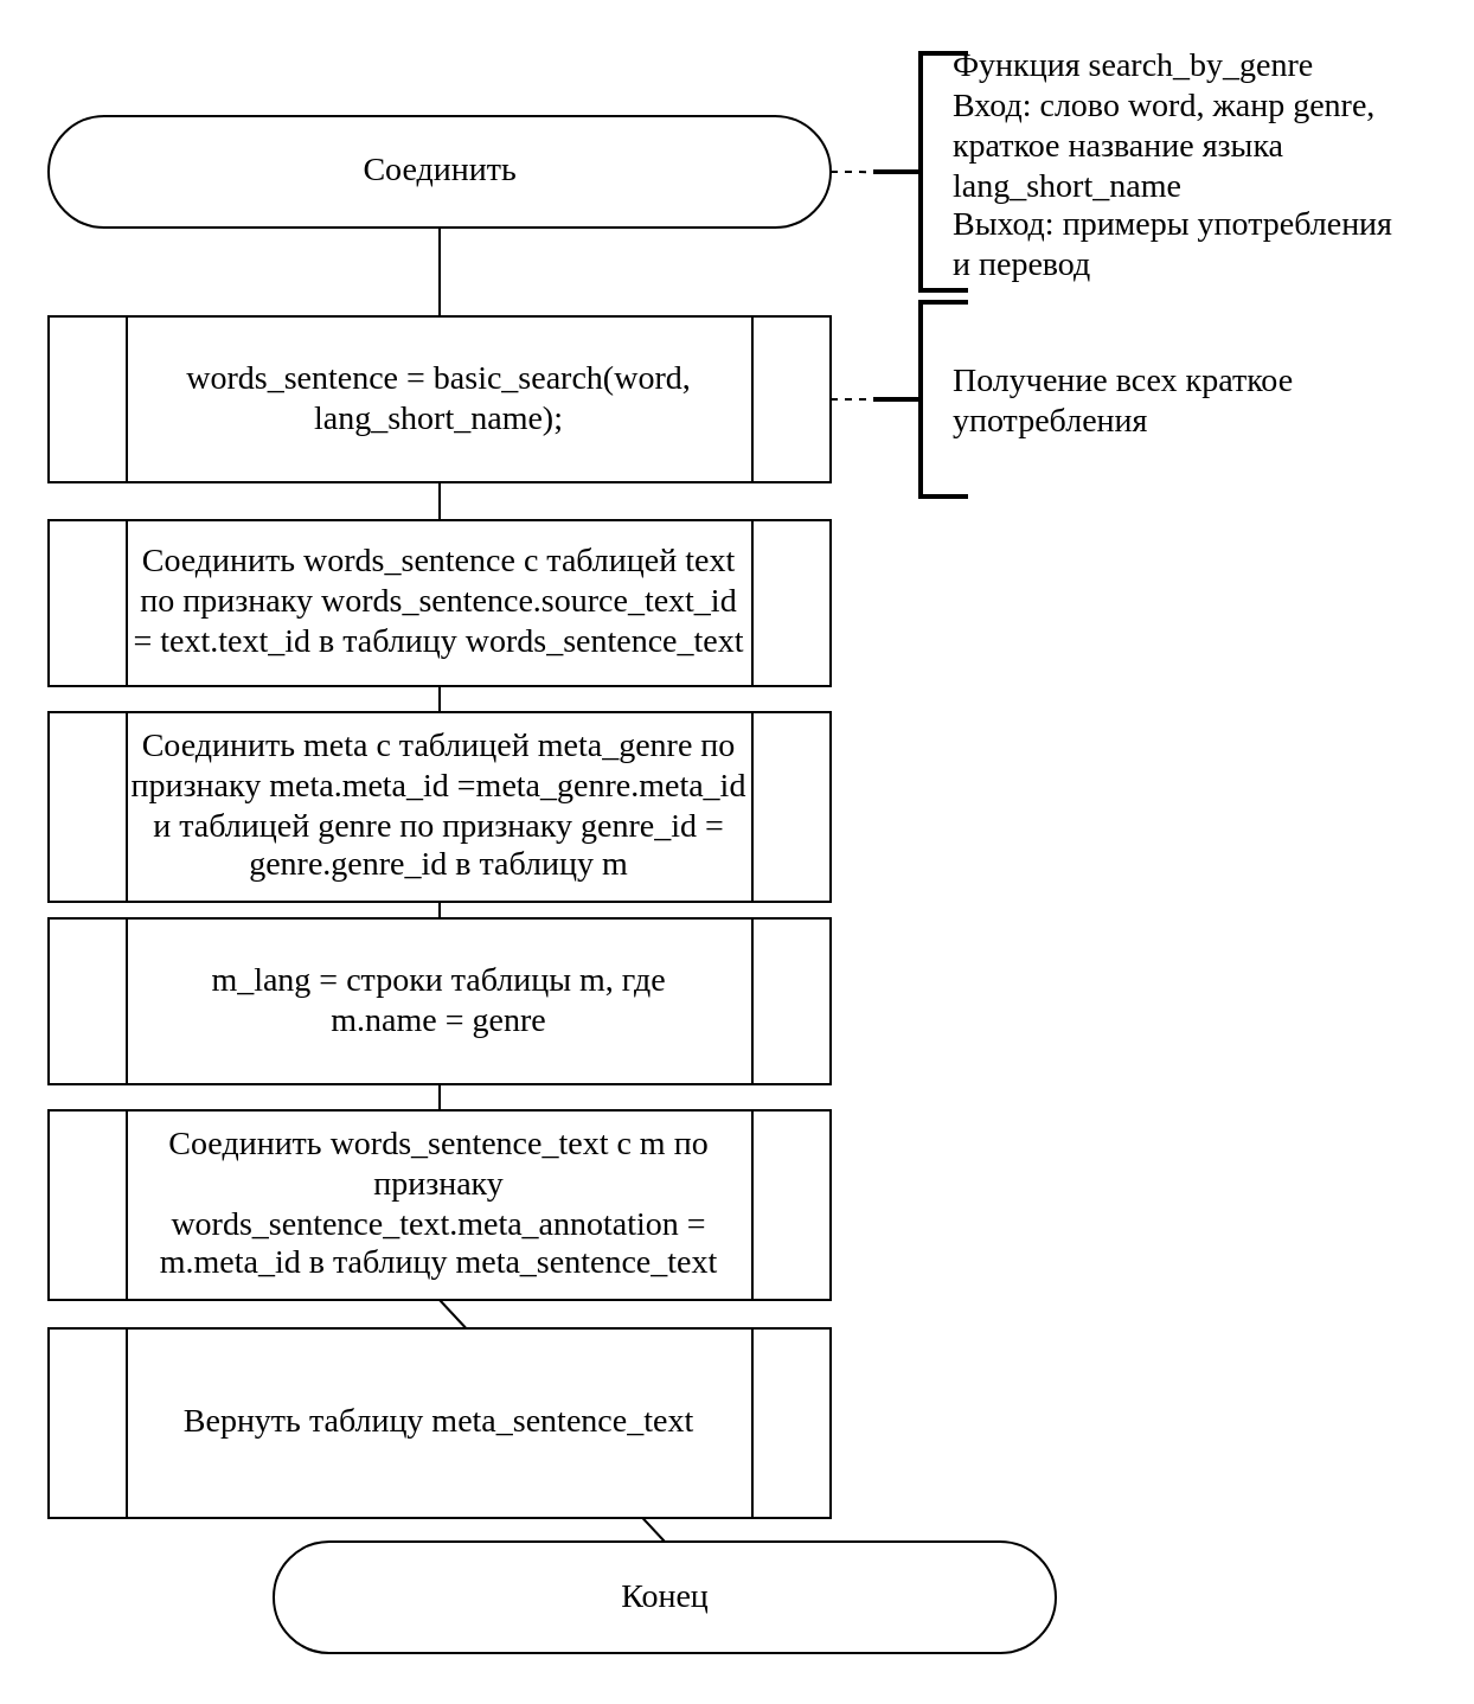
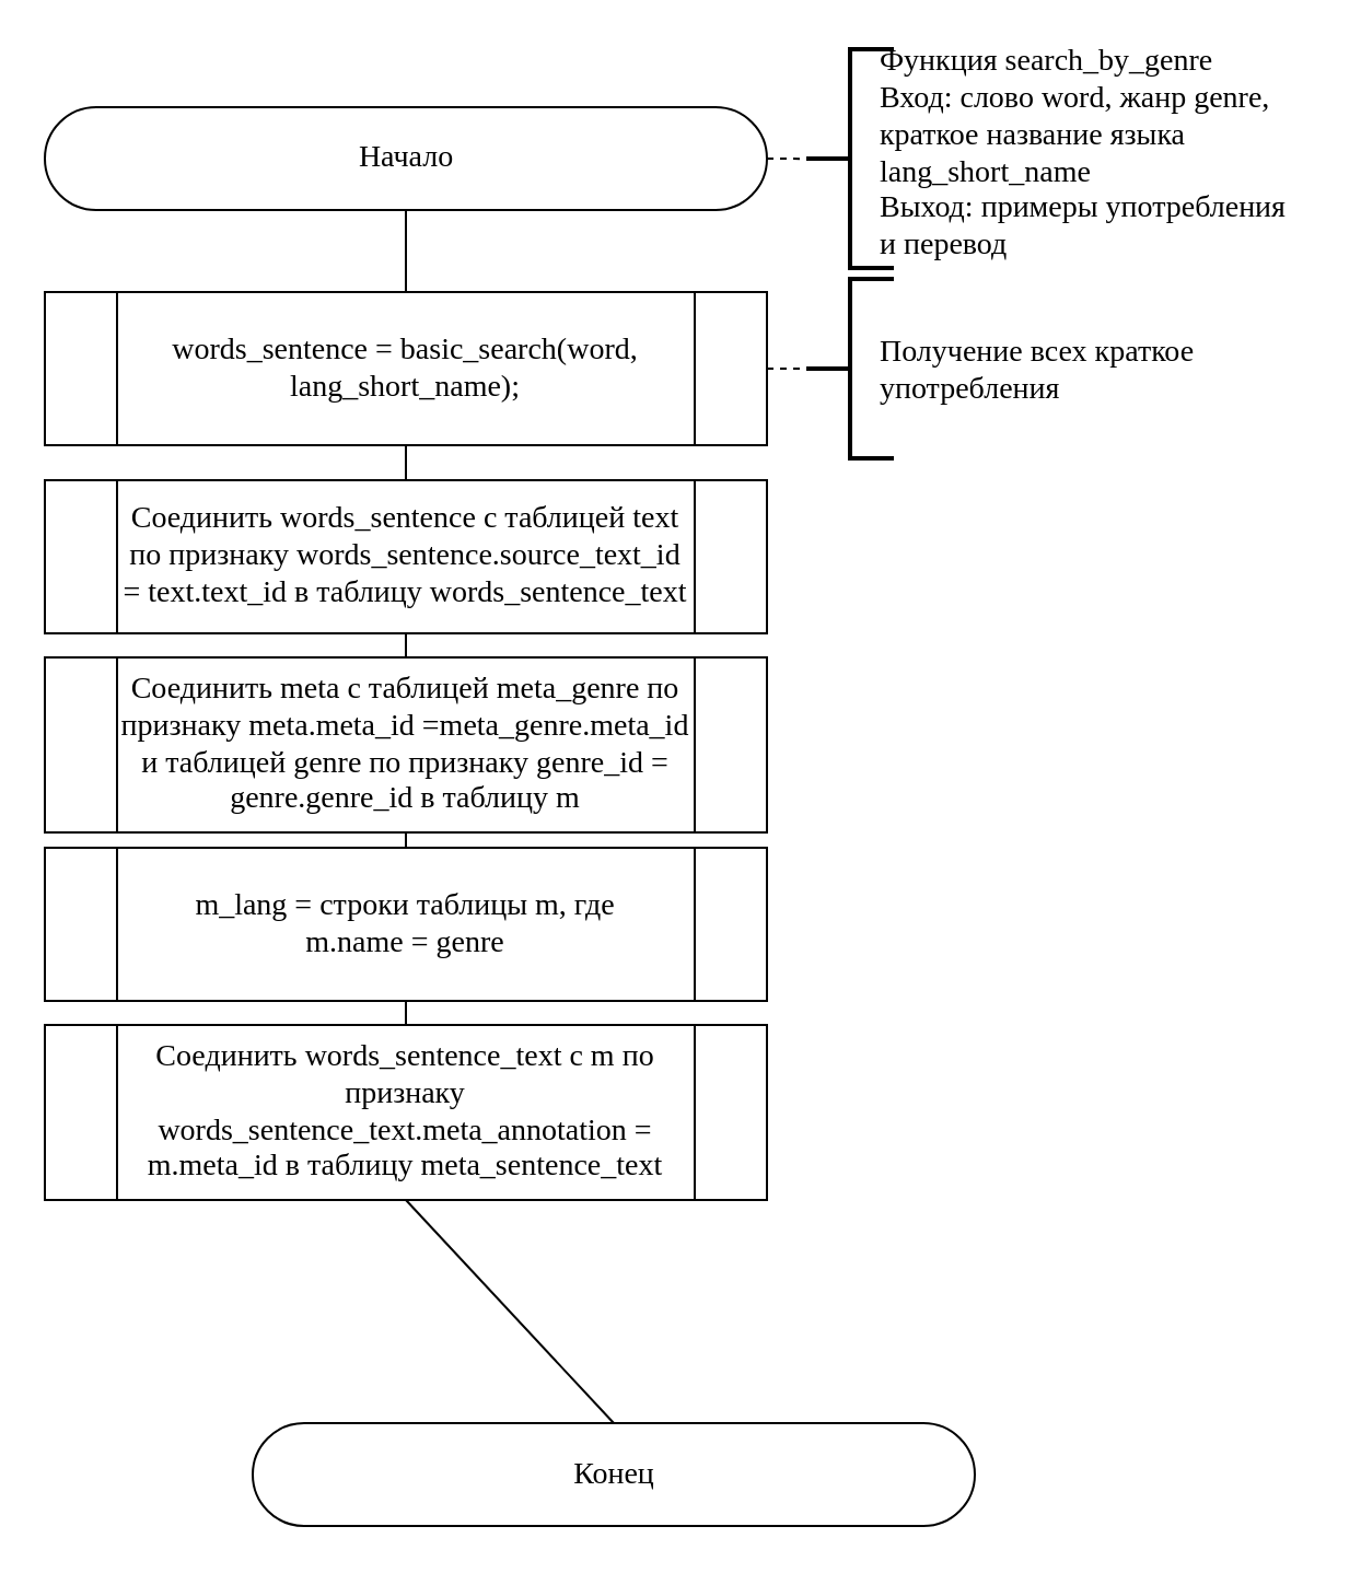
  <mxCell id="0" />
  <mxCell id="1" parent="0" />
- <mxCell id="2" value="&lt;font face=&quot;Times New Roman&quot; style=&quot;font-size: 14px;&quot;&gt;Соединить&lt;/font&gt;" style="html=1;dashed=0;whitespace=wrap;shape=mxgraph.dfd.start" parent="1" vertex="1"><mxGeometry x="20" y="48.5" width="330" height="47" as="geometry" /></mxCell>
+ <mxCell id="2" value="&lt;font face=&quot;Times New Roman&quot; style=&quot;font-size: 14px;&quot;&gt;Начало&lt;/font&gt;" style="html=1;dashed=0;whitespace=wrap;shape=mxgraph.dfd.start" parent="1" vertex="1"><mxGeometry x="20" y="48.5" width="330" height="47" as="geometry" /></mxCell>
  <mxCell id="3" value="" style="strokeWidth=2;html=1;shape=mxgraph.flowchart.annotation_2;align=left;labelPosition=right;pointerEvents=1;fontFamily=Times New Roman;fontSize=14;" parent="1" vertex="1"><mxGeometry x="368" y="22" width="40" height="100" as="geometry" /></mxCell>
  <mxCell id="4" value="" style="endArrow=none;dashed=1;html=1;rounded=0;fontFamily=Times New Roman;fontSize=14;exitX=1;exitY=0.5;exitDx=0;exitDy=0;exitPerimeter=0;entryX=0.034;entryY=0.501;entryDx=0;entryDy=0;entryPerimeter=0;" parent="1" source="2" target="3" edge="1"><mxGeometry width="50" height="50" relative="1" as="geometry"><mxPoint x="359" y="71" as="sourcePoint" /><mxPoint x="448" y="110" as="targetPoint" /></mxGeometry></mxCell>
  <mxCell id="5" value="Функция search_by_genre&lt;br&gt;Вход: слово word, жанр genre, краткое название языка lang_short_name&lt;br&gt;Выход: примеры употребления&amp;nbsp;&lt;br&gt;и перевод" style="text;html=1;strokeColor=none;fillColor=none;align=left;verticalAlign=middle;whiteSpace=wrap;rounded=0;fontSize=14;fontFamily=Times New Roman;" parent="1" vertex="1"><mxGeometry x="400" width="200" height="100" as="geometry" y="20" /></mxCell>
  <mxCell id="6" value="" style="endArrow=none;html=1;rounded=0;fontFamily=Times New Roman;fontSize=14;entryX=0.5;entryY=0.5;entryDx=0;entryDy=23.5;entryPerimeter=0;exitX=0.5;exitY=0;exitDx=0;exitDy=0;" parent="1" source="7" target="2" edge="1"><mxGeometry width="50" height="50" relative="1" as="geometry"><mxPoint x="185" y="126" as="sourcePoint" /><mxPoint x="223" y="156" as="targetPoint" /></mxGeometry></mxCell>
  <mxCell id="7" value="words_sentence = basic_search(word, &lt;br&gt;lang_short_name);" style="shape=process;whiteSpace=wrap;html=1;backgroundOutline=1;fontFamily=Times New Roman;fontSize=14;" parent="1" vertex="1"><mxGeometry x="20" y="133" width="330" height="70" as="geometry" /></mxCell>
  <mxCell id="8" value="Соединить words_sentence с таблицей text по признаку words_sentence.source_text_id = text.text_id в таблицу words_sentence_text" style="shape=process;whiteSpace=wrap;html=1;backgroundOutline=1;fontFamily=Times New Roman;fontSize=14;" parent="1" vertex="1"><mxGeometry x="20" y="219" width="330" height="70" as="geometry" /></mxCell>
  <mxCell id="9" value="" style="endArrow=none;html=1;rounded=0;fontFamily=Times New Roman;fontSize=14;exitX=0.5;exitY=0;exitDx=0;exitDy=0;entryX=0.5;entryY=1;entryDx=0;entryDy=0;" parent="1" source="8" target="7" edge="1"><mxGeometry width="50" height="50" relative="1" as="geometry"><mxPoint x="173" y="233" as="sourcePoint" /><mxPoint x="223" y="183" as="targetPoint" /></mxGeometry></mxCell>
  <mxCell id="10" value="&lt;font face=&quot;Times New Roman&quot;&gt;&lt;span style=&quot;font-size: 14px;&quot;&gt;Конец&lt;/span&gt;&lt;/font&gt;" style="html=1;dashed=0;whitespace=wrap;shape=mxgraph.dfd.start" parent="1" vertex="1"><mxGeometry x="115" y="650" width="330" height="47" as="geometry" /></mxCell>
  <mxCell id="11" value="" style="endArrow=none;html=1;rounded=0;fontFamily=Times New Roman;fontSize=14;exitX=0.5;exitY=0.5;exitDx=0;exitDy=-23.5;exitPerimeter=0;entryX=0.5;entryY=1;entryDx=0;entryDy=0;" parent="1" source="10" target="17" edge="1"><mxGeometry width="50" height="50" relative="1" as="geometry"><mxPoint x="203" y="428" as="sourcePoint" /><mxPoint x="173" y="558" as="targetPoint" /></mxGeometry></mxCell>
  <mxCell id="12" value="" style="strokeWidth=2;html=1;shape=mxgraph.flowchart.annotation_2;align=left;labelPosition=right;pointerEvents=1;fontFamily=Times New Roman;fontSize=14;" parent="1" vertex="1"><mxGeometry x="368" y="127" width="40" height="82" as="geometry" /></mxCell>
  <mxCell id="13" value="" style="endArrow=none;dashed=1;html=1;rounded=0;fontFamily=Times New Roman;fontSize=14;exitX=1;exitY=0.5;exitDx=0;exitDy=0;entryX=0.034;entryY=0.501;entryDx=0;entryDy=0;entryPerimeter=0;" parent="1" source="7" target="12" edge="1"><mxGeometry width="50" height="50" relative="1" as="geometry"><mxPoint x="359" y="168" as="sourcePoint" /><mxPoint x="448" y="207" as="targetPoint" /></mxGeometry></mxCell>
  <mxCell id="14" value="Получение всех краткое употребления" style="text;html=1;strokeColor=none;fillColor=none;align=left;verticalAlign=middle;whiteSpace=wrap;rounded=0;fontSize=14;fontFamily=Times New Roman;" parent="1" vertex="1"><mxGeometry x="400" y="119" width="200" height="100" as="geometry" /></mxCell>
  <mxCell id="15" value="" style="endArrow=none;html=1;rounded=0;entryX=0.5;entryY=1;entryDx=0;entryDy=0;exitX=0.5;exitY=0;exitDx=0;exitDy=0;" parent="1" source="17" target="16" edge="1"><mxGeometry width="50" height="50" relative="1" as="geometry"><mxPoint x="173" y="475" as="sourcePoint" /><mxPoint x="173" y="472" as="targetPoint" /></mxGeometry></mxCell>
  <mxCell id="16" value="m_lang = строки таблицы m, где &lt;br&gt;m.name = genre" style="shape=process;whiteSpace=wrap;html=1;backgroundOutline=1;fontFamily=Times New Roman;fontSize=14;" parent="1" vertex="1"><mxGeometry x="20" y="387" width="330" height="70" as="geometry" /></mxCell>
  <mxCell id="17" value="Соединить words_sentence_text с m по признаку words_sentence_text.meta_annotation = m.meta_id в таблицу meta_sentence_text" style="shape=process;whiteSpace=wrap;html=1;backgroundOutline=1;fontFamily=Times New Roman;fontSize=14;" parent="1" vertex="1"><mxGeometry x="20" y="468" width="330" height="80" as="geometry" /></mxCell>
  <mxCell id="18" value="Соединить meta с таблицей meta_genre по признаку meta.meta_id =meta_genre.meta_id &lt;br&gt;и таблицей genre по признаку genre_id = genre.genre_id в таблицу m" style="shape=process;whiteSpace=wrap;html=1;backgroundOutline=1;fontFamily=Times New Roman;fontSize=14;" parent="1" vertex="1"><mxGeometry x="20" y="300" width="330" height="80" as="geometry" /></mxCell>
  <mxCell id="19" value="" style="endArrow=none;html=1;rounded=0;entryX=0.5;entryY=1;entryDx=0;entryDy=0;exitX=0.5;exitY=0;exitDx=0;exitDy=0;" parent="1" source="18" target="8" edge="1"><mxGeometry width="50" height="50" relative="1" as="geometry"><mxPoint x="150" y="340" as="sourcePoint" /><mxPoint x="200" y="290" as="targetPoint" /></mxGeometry></mxCell>
  <mxCell id="20" value="" style="endArrow=none;html=1;rounded=0;exitX=0.5;exitY=0;exitDx=0;exitDy=0;entryX=0.5;entryY=1;entryDx=0;entryDy=0;" parent="1" source="16" target="18" edge="1"><mxGeometry width="50" height="50" relative="1" as="geometry"><mxPoint x="170" y="350" as="sourcePoint" /><mxPoint x="220" y="300" as="targetPoint" /></mxGeometry></mxCell>
- <mxCell id="21" value="Вернуть таблицу meta_sentence_text" style="shape=process;whiteSpace=wrap;html=1;backgroundOutline=1;fontFamily=Times New Roman;fontSize=14;" parent="1" vertex="1"><mxGeometry x="20" y="560" width="330" height="80" as="geometry" /></mxCell>
